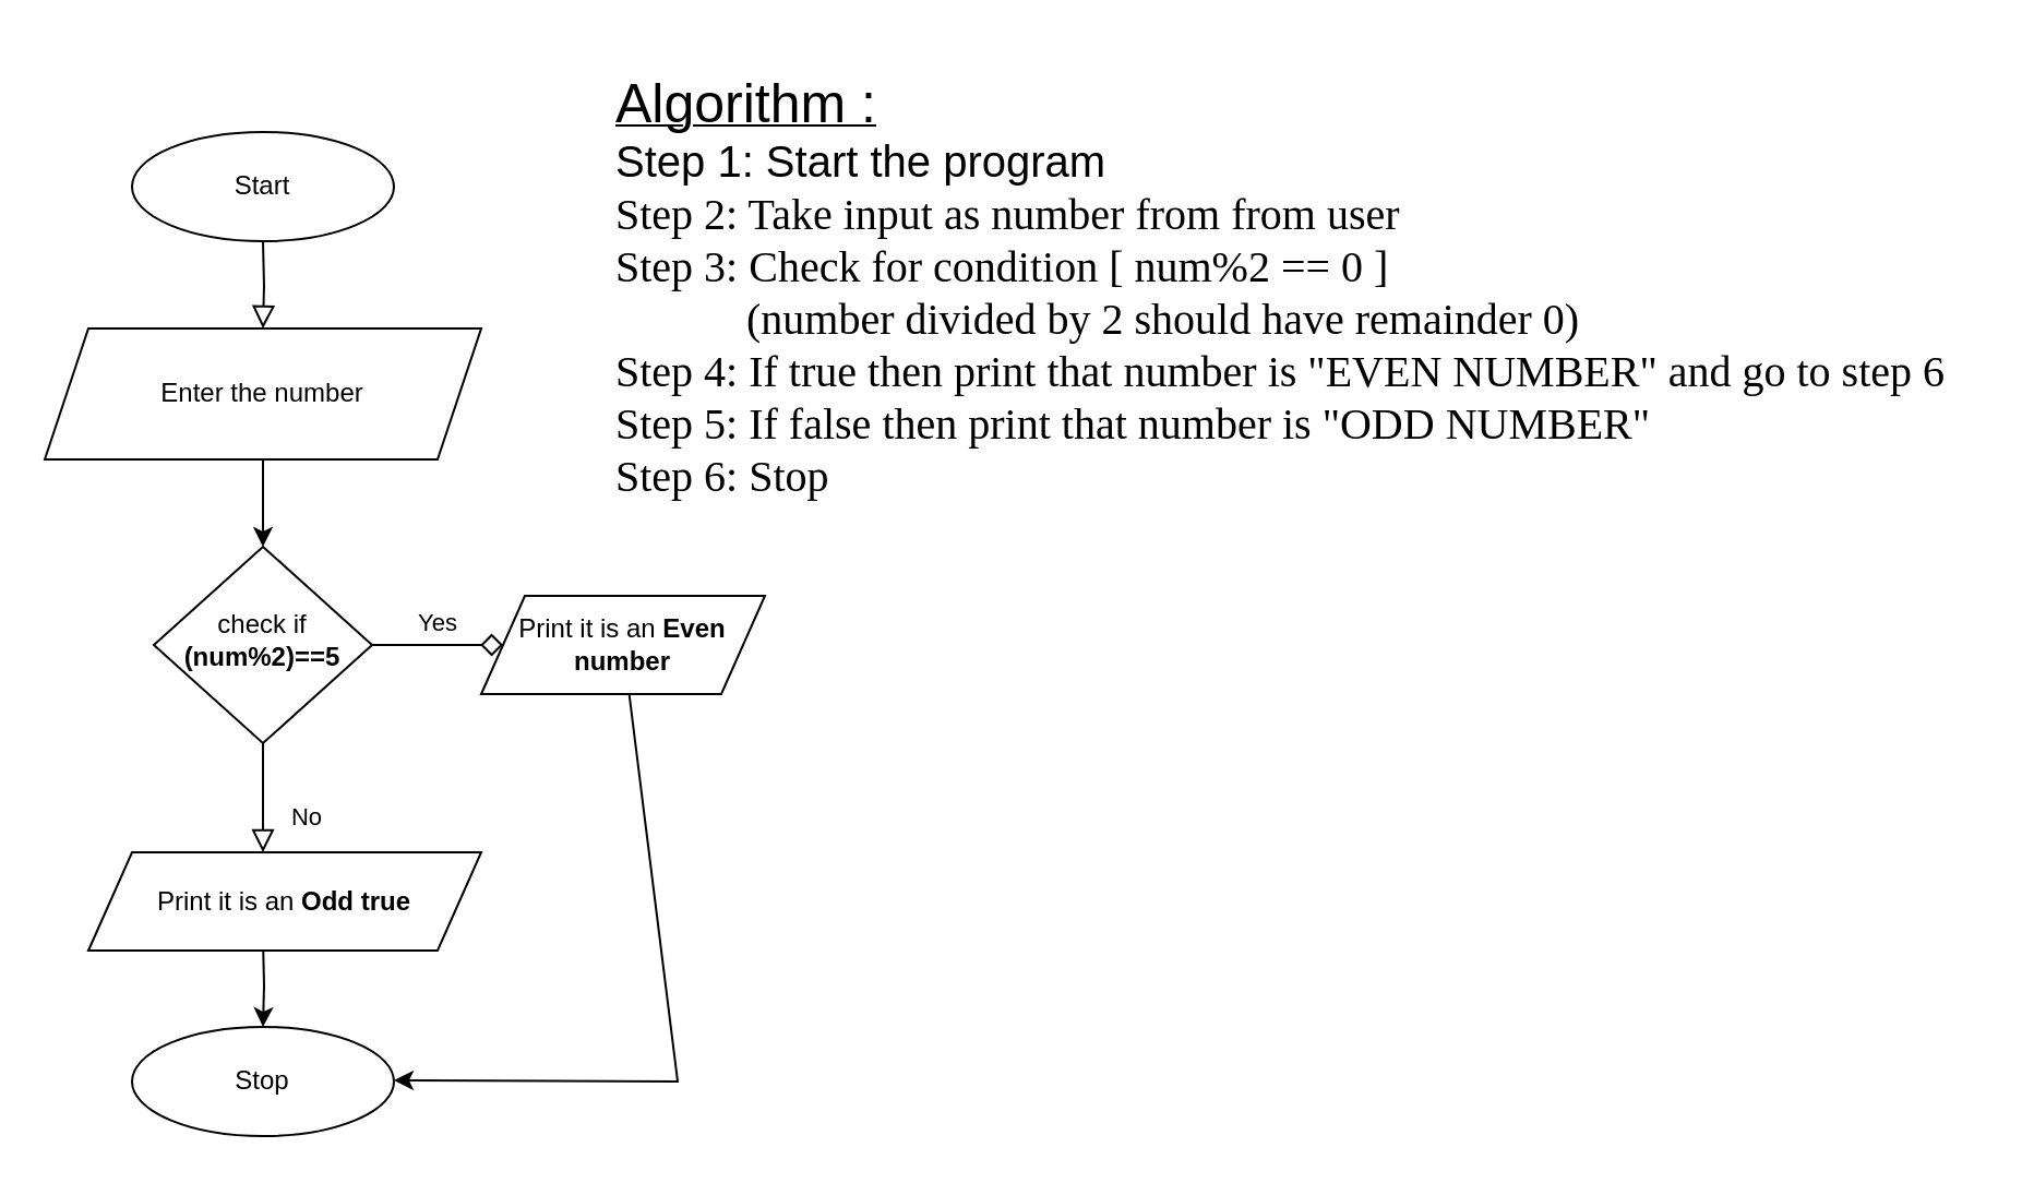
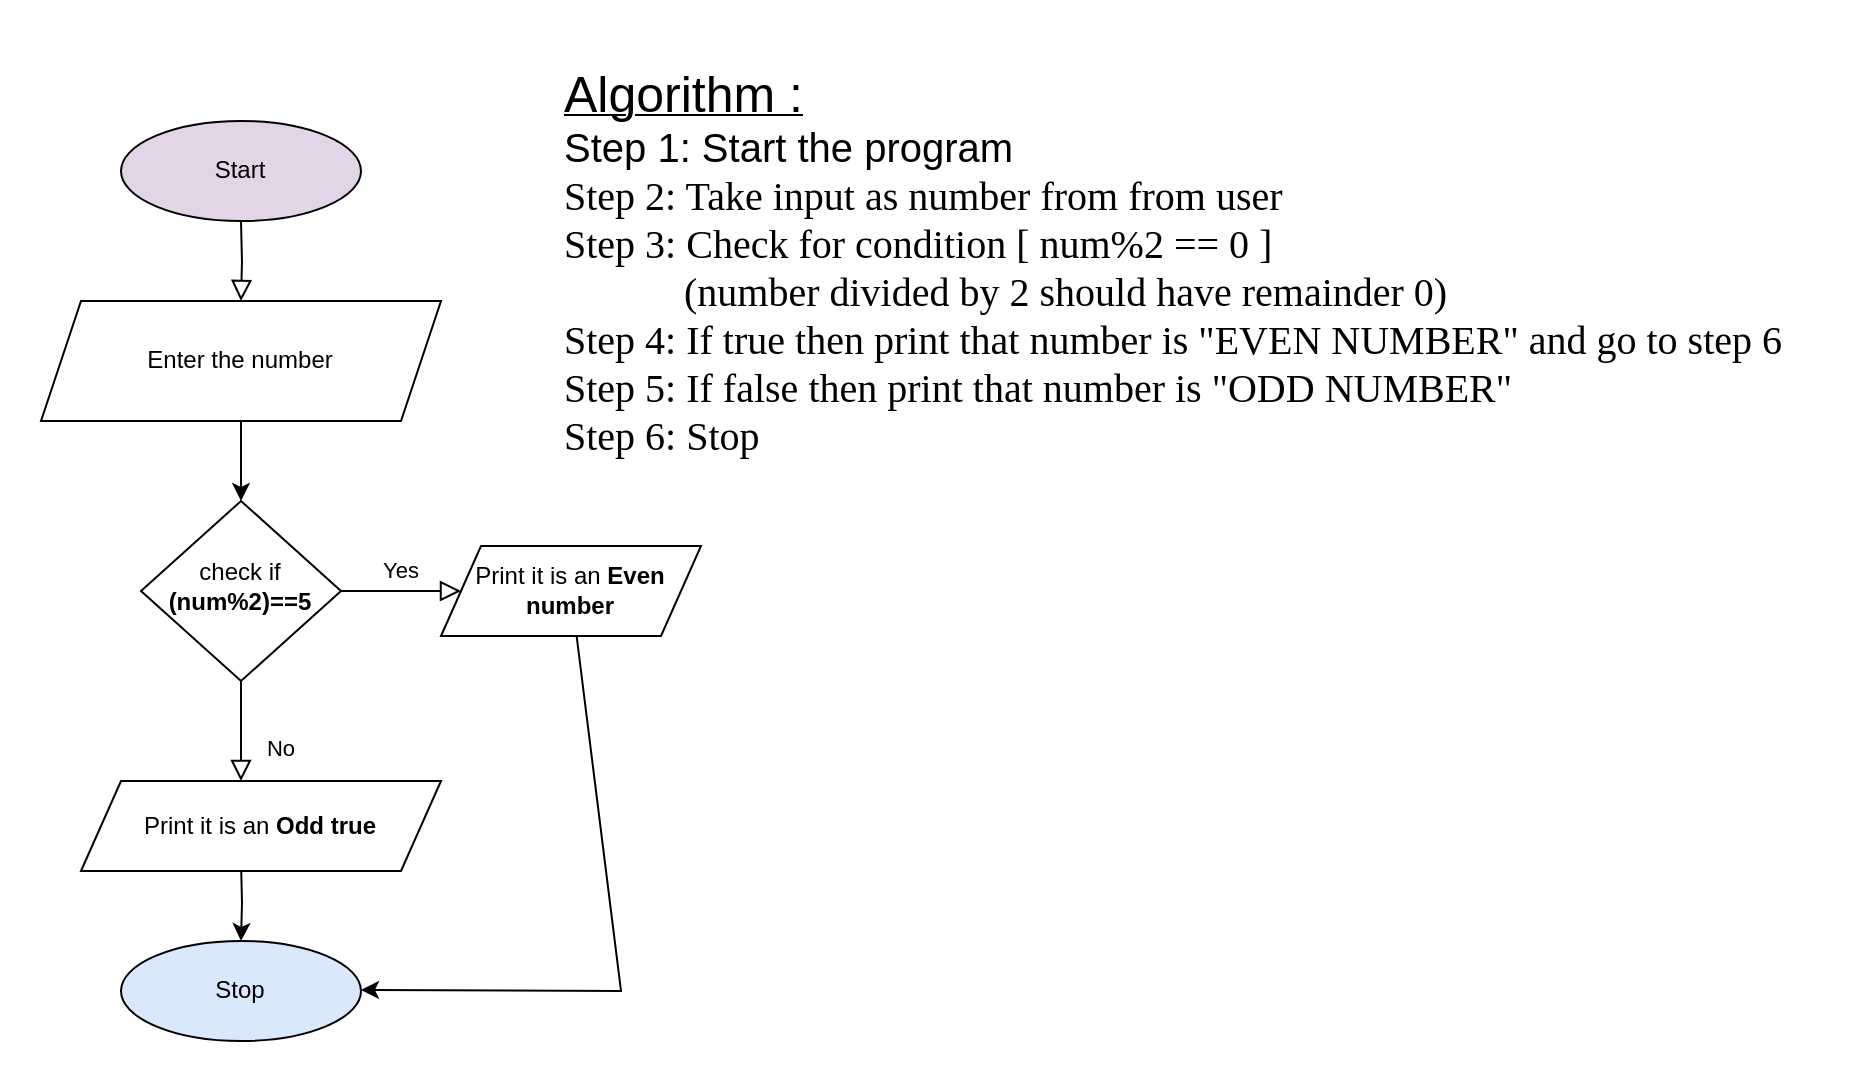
  <mxCell id="0" />
  <mxCell id="1" parent="0" />
  <mxCell id="2" value="" style="rounded=0;html=1;jettySize=auto;orthogonalLoop=1;fontSize=11;endArrow=block;endFill=0;endSize=8;strokeWidth=1;shadow=0;labelBackgroundColor=none;edgeStyle=orthogonalEdgeStyle;" parent="1" edge="1"><mxGeometry relative="1" as="geometry"><mxPoint x="120" y="110" as="sourcePoint" /><mxPoint x="120" y="150" as="targetPoint" /></mxGeometry></mxCell>
  <mxCell id="3" value="No" style="rounded=0;html=1;jettySize=auto;orthogonalLoop=1;fontSize=11;endArrow=block;endFill=0;endSize=8;strokeWidth=1;shadow=0;labelBackgroundColor=none;edgeStyle=orthogonalEdgeStyle;" parent="1" source="5" edge="1"><mxGeometry x="0.333" y="20" relative="1" as="geometry"><mxPoint as="offset" /><mxPoint x="120" y="390" as="targetPoint" /></mxGeometry></mxCell>
- <mxCell id="4" value="Yes" style="edgeStyle=orthogonalEdgeStyle;rounded=0;html=1;jettySize=auto;orthogonalLoop=1;fontSize=11;endArrow=diamond;endFill=0;endSize=8;strokeWidth=1;shadow=0;labelBackgroundColor=none;entryX=0;entryY=0.5;entryDx=0;entryDy=0;" parent="1" source="5" target="13" edge="1"><mxGeometry y="10" relative="1" as="geometry"><mxPoint as="offset" /><mxPoint x="220" y="290" as="targetPoint" /></mxGeometry></mxCell>
+ <mxCell id="4" value="Yes" style="edgeStyle=orthogonalEdgeStyle;rounded=0;html=1;jettySize=auto;orthogonalLoop=1;fontSize=11;endArrow=block;endFill=0;endSize=8;strokeWidth=1;shadow=0;labelBackgroundColor=none;entryX=0;entryY=0.5;entryDx=0;entryDy=0;" parent="1" source="5" target="13" edge="1"><mxGeometry y="10" relative="1" as="geometry"><mxPoint as="offset" /><mxPoint x="220" y="290" as="targetPoint" /></mxGeometry></mxCell>
  <mxCell id="5" value="check if&lt;br&gt;&lt;b&gt;(num%2)==5&lt;/b&gt;" style="rhombus;whiteSpace=wrap;html=1;shadow=0;fontFamily=Helvetica;fontSize=12;align=center;strokeWidth=1;spacing=6;spacingTop=-4;" parent="1" vertex="1"><mxGeometry x="70" y="250" width="100" height="90" as="geometry" /></mxCell>
  <mxCell id="6" style="edgeStyle=orthogonalEdgeStyle;rounded=0;orthogonalLoop=1;jettySize=auto;html=1;exitX=0.5;exitY=1;exitDx=0;exitDy=0;" parent="1" target="10" edge="1"><mxGeometry relative="1" as="geometry"><mxPoint x="120" y="430" as="sourcePoint" /></mxGeometry></mxCell>
  <mxCell id="7" value="" style="edgeStyle=orthogonalEdgeStyle;rounded=0;orthogonalLoop=1;jettySize=auto;html=1;" parent="1" source="8" edge="1"><mxGeometry relative="1" as="geometry"><mxPoint x="120" y="250" as="targetPoint" /></mxGeometry></mxCell>
  <mxCell id="8" value="Enter the number" style="shape=parallelogram;perimeter=parallelogramPerimeter;whiteSpace=wrap;html=1;fixedSize=1;" parent="1" vertex="1"><mxGeometry x="20" y="150" width="200" height="60" as="geometry" /></mxCell>
- <mxCell id="9" value="Start" style="ellipse;whiteSpace=wrap;html=1;" parent="1" vertex="1"><mxGeometry x="60" y="60" width="120" height="50" as="geometry" /></mxCell>
- <mxCell id="10" value="Stop" style="ellipse;whiteSpace=wrap;html=1;" parent="1" vertex="1"><mxGeometry x="60" y="470" width="120" height="50" as="geometry" /></mxCell>
+ <mxCell id="9" value="Start" style="ellipse;whiteSpace=wrap;html=1;fillColor=#e1d5e7;" parent="1" vertex="1"><mxGeometry x="60" y="60" width="120" height="50" as="geometry" /></mxCell>
+ <mxCell id="10" value="Stop" style="ellipse;whiteSpace=wrap;html=1;fillColor=#dae8fc;" parent="1" vertex="1"><mxGeometry x="60" y="470" width="120" height="50" as="geometry" /></mxCell>
  <mxCell id="11" value="" style="endArrow=classic;html=1;rounded=0;" parent="1" source="13" edge="1"><mxGeometry width="50" height="50" relative="1" as="geometry"><mxPoint x="270" y="494.5" as="sourcePoint" /><mxPoint x="180" y="494.5" as="targetPoint" /><Array as="points"><mxPoint x="310" y="495" /></Array></mxGeometry></mxCell>
  <mxCell id="12" value="&lt;font style=&quot;&quot;&gt;&lt;u style=&quot;&quot;&gt;&lt;font style=&quot;font-size: 25px;&quot;&gt;Algorithm :&lt;/font&gt;&lt;/u&gt;&lt;br&gt;&lt;span style=&quot;font-size: 20px;&quot;&gt;Step 1: Start the program&lt;/span&gt;&lt;br&gt;&lt;/font&gt;&lt;div style=&quot;font-size: 20px;&quot;&gt;&lt;span style=&quot;background-color: initial;&quot;&gt;&lt;font style=&quot;font-size: 20px;&quot; face=&quot;Times New Roman&quot;&gt;Step 2: Take input as number from from user&lt;/font&gt;&lt;/span&gt;&lt;/div&gt;&lt;div style=&quot;font-size: 20px;&quot;&gt;&lt;span style=&quot;background-color: initial;&quot;&gt;&lt;font style=&quot;font-size: 20px;&quot; face=&quot;Times New Roman&quot;&gt;Step 3: Check for condition [ num%2 == 0 ]&lt;/font&gt;&lt;/span&gt;&lt;/div&gt;&lt;span style=&quot;background-color: initial; font-family: &amp;quot;Times New Roman&amp;quot;; font-size: 20px;&quot;&gt;&amp;nbsp; &amp;nbsp; &amp;nbsp; &amp;nbsp; &amp;nbsp; &amp;nbsp; (number divided by 2 should&amp;nbsp;&lt;/span&gt;&lt;span style=&quot;font-size: 20px; font-family: &amp;quot;Times New Roman&amp;quot;; background-color: initial;&quot;&gt;have remainder 0)&lt;br&gt;&lt;/span&gt;&lt;div style=&quot;font-size: 20px;&quot;&gt;&lt;span style=&quot;background-color: initial;&quot;&gt;&lt;font style=&quot;font-size: 20px;&quot; face=&quot;Times New Roman&quot;&gt;Step 4: If true then print that number is &quot;EVEN NUMBER&quot; and go to step 6&lt;/font&gt;&lt;/span&gt;&lt;/div&gt;&lt;div style=&quot;font-size: 20px;&quot;&gt;&lt;span style=&quot;background-color: initial;&quot;&gt;&lt;font style=&quot;font-size: 20px;&quot; face=&quot;Times New Roman&quot;&gt;Step 5: If false then print that number is &quot;ODD NUMBER&quot;&lt;/font&gt;&lt;/span&gt;&lt;/div&gt;&lt;div style=&quot;font-size: 20px;&quot;&gt;&lt;span style=&quot;background-color: initial;&quot;&gt;&lt;font style=&quot;font-size: 20px;&quot; face=&quot;Times New Roman&quot;&gt;Step 6: Stop&amp;nbsp;&lt;/font&gt;&lt;/span&gt;&lt;/div&gt;" style="text;html=1;resizable=0;autosize=1;align=left;verticalAlign=middle;points=[];fillColor=none;strokeColor=none;rounded=0;" parent="1" vertex="1"><mxGeometry x="280" y="20" width="630" height="220" as="geometry" /></mxCell>
  <mxCell id="13" value="Print it is an &lt;b&gt;Even number&lt;/b&gt;" style="shape=parallelogram;perimeter=parallelogramPerimeter;whiteSpace=wrap;html=1;fixedSize=1;" parent="1" vertex="1"><mxGeometry x="220" y="272.5" width="130" height="45" as="geometry" /></mxCell>
  <mxCell id="14" value="Print it is an &lt;b&gt;Odd&amp;nbsp;true&lt;/b&gt;" style="shape=parallelogram;perimeter=parallelogramPerimeter;whiteSpace=wrap;html=1;fixedSize=1;" parent="1" vertex="1"><mxGeometry x="40" y="390" width="180" height="45" as="geometry" /></mxCell>
